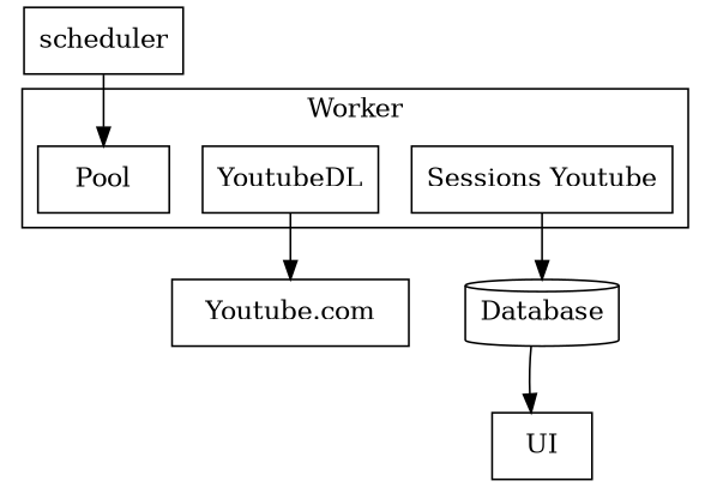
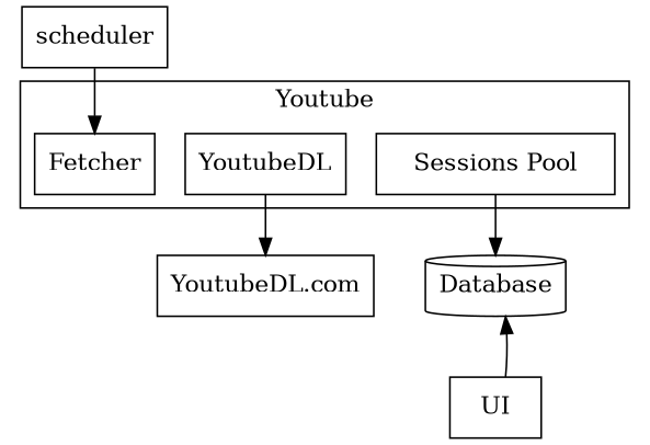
  digraph {
    node [shape=box]
    n1 [label=YoutubeDL]
-   n2 [label="Sessions Youtube"]
-   n3 [label=Pool]
-   n4 [label="Youtube.com"]
+   n2 [label="Sessions Pool"]
+   n3 [label=Fetcher]
+   n4 [label="YoutubeDL.com"]
    n5 [label=Database shape=cylinder]
    n6 [label=UI]
    scheduler
    subgraph cluster_1 {
-     label=Worker
+     label=Youtube
      n1
      n2
      n3
    }
    n1 -> n4
    n2 -> n5
-   n5 -> n6
+   n6 -> n5
    scheduler -> n3
  }
